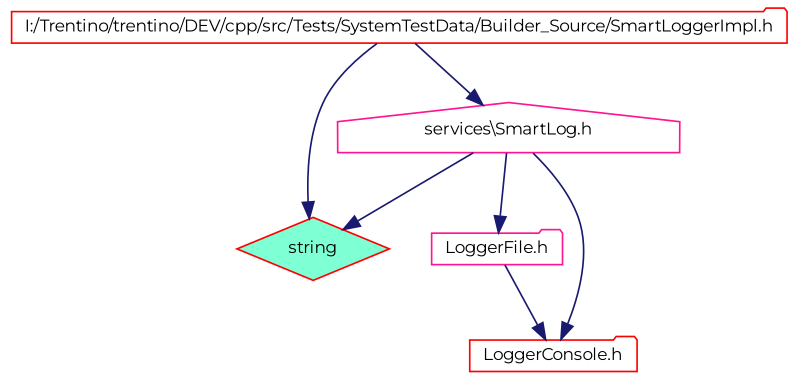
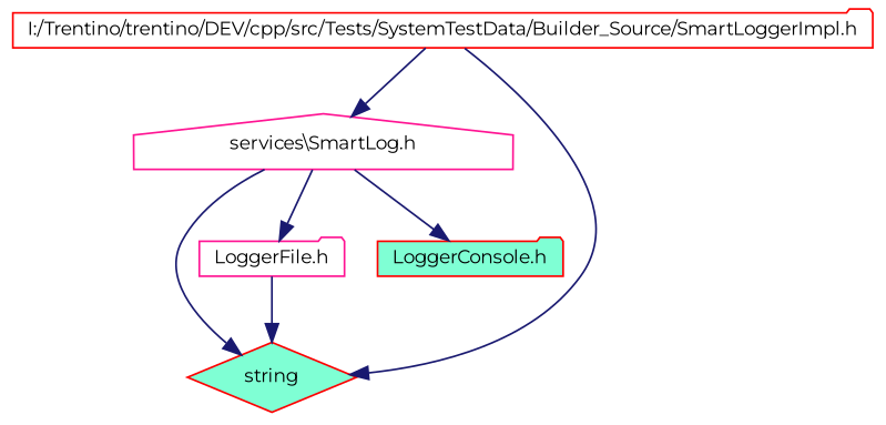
  digraph {
    fontname=Montserrat
    node [color=red fillcolor=white fontname=Montserrat fontsize=10 shape=folder style=filled]
    edge [color=midnightblue fontname=Montserrat fontsize=10 labelfontname=Helvetica labelfontsize=10 style=solid]
    n1 [fontcolor=black height=0.2 label="I:/Trentino/trentino/DEV/cpp/src/Tests/SystemTestData/Builder_Source/SmartLoggerImpl.h" width=0.4]
    n2 [color=deeppink height=0.2 label="services\\SmartLog.h" shape=house width=0.4]
    n3 [fillcolor=aquamarine height=0.2 label=string shape=diamond width=0.4]
    n4 [color=deeppink height=0.2 label="LoggerFile.h" width=0.4]
-   n5 [height=0.2 label="LoggerConsole.h" width=0.4]
+   n5 [fillcolor=aquamarine height=0.2 label="LoggerConsole.h" width=0.4]
    n1 -> n2
    n1 -> n3
    n2 -> n3
    n2 -> n4
    n2 -> n5
-   n4 -> n5
+   n4 -> n3
  }
